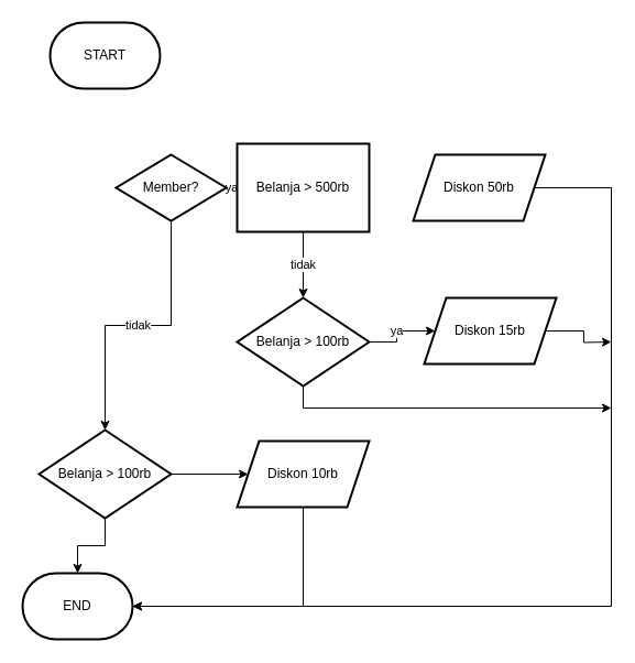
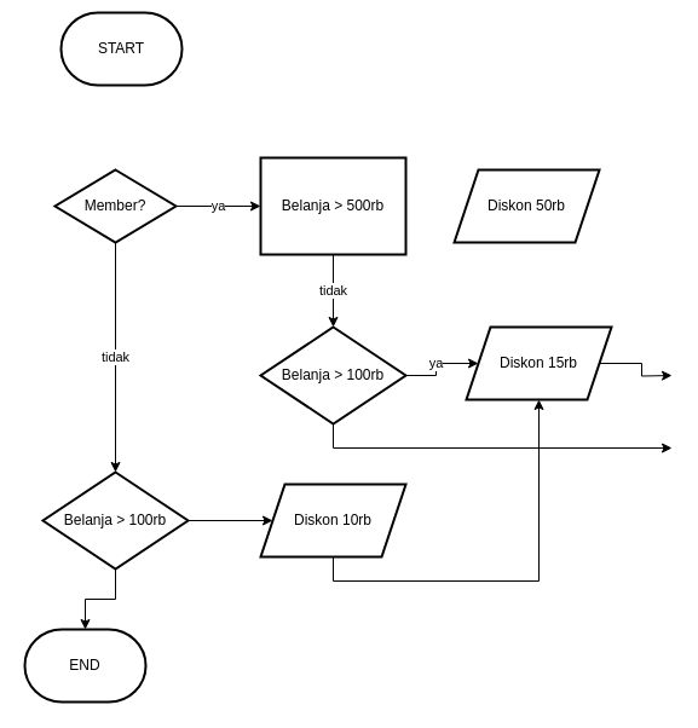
  <mxCell id="0" />
  <mxCell id="1" parent="0" />
- <mxCell id="2" value="START" style="strokeWidth=2;html=1;shape=mxgraph.flowchart.terminator;whiteSpace=wrap;" parent="1" vertex="1"><mxGeometry x="45" y="20" width="100" height="60" as="geometry" /></mxCell>
+ <mxCell id="2" value="START" style="strokeWidth=2;html=1;shape=mxgraph.flowchart.terminator;whiteSpace=wrap;" parent="1" vertex="1"><mxGeometry x="50" y="10" width="100" height="60" as="geometry" /></mxCell>
  <mxCell id="3" value="ya" style="edgeStyle=orthogonalEdgeStyle;rounded=0;orthogonalLoop=1;jettySize=auto;html=1;" parent="1" source="5" target="7" edge="1"><mxGeometry relative="1" as="geometry" /></mxCell>
  <mxCell id="4" value="tidak" style="edgeStyle=orthogonalEdgeStyle;rounded=0;orthogonalLoop=1;jettySize=auto;html=1;" parent="1" source="5" target="12" edge="1"><mxGeometry relative="1" as="geometry" /></mxCell>
- <mxCell id="5" value="Member?" style="rhombus;whiteSpace=wrap;html=1;strokeWidth=2;" parent="1" vertex="1"><mxGeometry x="105" y="140" width="100" height="60" as="geometry" /></mxCell>
+ <mxCell id="5" value="Member?" style="rhombus;whiteSpace=wrap;html=1;strokeWidth=2;" parent="1" vertex="1"><mxGeometry x="45" y="140" width="100" height="60" as="geometry" /></mxCell>
  <mxCell id="6" value="tidak" style="edgeStyle=orthogonalEdgeStyle;rounded=0;orthogonalLoop=1;jettySize=auto;html=1;" parent="1" source="7" target="15" edge="1"><mxGeometry relative="1" as="geometry" /></mxCell>
  <mxCell id="7" value="Belanja &amp;gt; 500rb" style="whiteSpace=wrap;html=1;strokeWidth=2;rounded=0;" parent="1" vertex="1"><mxGeometry x="215" y="130" width="120" height="80" as="geometry" /></mxCell>
- <mxCell id="8" style="edgeStyle=orthogonalEdgeStyle;rounded=0;orthogonalLoop=1;jettySize=auto;html=1;exitX=1;exitY=0.5;exitDx=0;exitDy=0;entryX=1;entryY=0.5;entryDx=0;entryDy=0;entryPerimeter=0;" parent="1" source="9" edge="1" target="19"><mxGeometry relative="1" as="geometry"><mxPoint x="145" y="570" as="targetPoint" /><Array as="points"><mxPoint x="555" y="170" /><mxPoint x="555" y="550" /></Array></mxGeometry></mxCell>
  <mxCell id="9" value="Diskon 50rb" style="shape=parallelogram;perimeter=parallelogramPerimeter;whiteSpace=wrap;html=1;fixedSize=1;strokeWidth=2;" parent="1" vertex="1"><mxGeometry x="375" y="140" width="120" height="60" as="geometry" /></mxCell>
  <mxCell id="10" value="" style="edgeStyle=orthogonalEdgeStyle;rounded=0;orthogonalLoop=1;jettySize=auto;html=1;" parent="1" source="12" target="18" edge="1"><mxGeometry relative="1" as="geometry" /></mxCell>
  <mxCell id="11" value="" style="edgeStyle=orthogonalEdgeStyle;rounded=0;orthogonalLoop=1;jettySize=auto;html=1;" parent="1" source="12" target="19" edge="1"><mxGeometry relative="1" as="geometry" /></mxCell>
  <mxCell id="12" value="Belanja &amp;gt; 100rb" style="rhombus;whiteSpace=wrap;html=1;strokeWidth=2;" parent="1" vertex="1"><mxGeometry x="35" y="390" width="120" height="80" as="geometry" /></mxCell>
  <mxCell id="13" value="ya" style="edgeStyle=orthogonalEdgeStyle;rounded=0;orthogonalLoop=1;jettySize=auto;html=1;" parent="1" source="15" target="17" edge="1"><mxGeometry relative="1" as="geometry" /></mxCell>
  <mxCell id="14" style="edgeStyle=orthogonalEdgeStyle;rounded=0;orthogonalLoop=1;jettySize=auto;html=1;exitX=0.5;exitY=1;exitDx=0;exitDy=0;" parent="1" source="15" edge="1"><mxGeometry relative="1" as="geometry"><mxPoint x="555" y="370" as="targetPoint" /><Array as="points"><mxPoint x="275" y="370" /></Array></mxGeometry></mxCell>
  <mxCell id="15" value="Belanja &amp;gt; 100rb" style="rhombus;whiteSpace=wrap;html=1;strokeWidth=2;" parent="1" vertex="1"><mxGeometry x="215" y="270" width="120" height="80" as="geometry" /></mxCell>
  <mxCell id="16" style="edgeStyle=orthogonalEdgeStyle;rounded=0;orthogonalLoop=1;jettySize=auto;html=1;exitX=1;exitY=0.5;exitDx=0;exitDy=0;" parent="1" source="17" edge="1"><mxGeometry relative="1" as="geometry"><mxPoint x="555" y="310" as="targetPoint" /></mxGeometry></mxCell>
  <mxCell id="17" value="Diskon 15rb&lt;br&gt;" style="shape=parallelogram;perimeter=parallelogramPerimeter;whiteSpace=wrap;html=1;fixedSize=1;strokeWidth=2;" parent="1" vertex="1"><mxGeometry x="385" y="270" width="120" height="60" as="geometry" /></mxCell>
  <mxCell id="18" value="Diskon 10rb" style="shape=parallelogram;perimeter=parallelogramPerimeter;whiteSpace=wrap;html=1;fixedSize=1;strokeWidth=2;" parent="1" vertex="1"><mxGeometry x="215" y="400" width="120" height="60" as="geometry" /></mxCell>
  <mxCell id="19" value="END" style="strokeWidth=2;html=1;shape=mxgraph.flowchart.terminator;whiteSpace=wrap;" parent="1" vertex="1"><mxGeometry x="20" y="520" width="100" height="60" as="geometry" /></mxCell>
- <mxCell id="20" style="edgeStyle=orthogonalEdgeStyle;rounded=0;orthogonalLoop=1;jettySize=auto;html=1;exitX=0.5;exitY=1;exitDx=0;exitDy=0;entryX=1;entryY=0.5;entryDx=0;entryDy=0;entryPerimeter=0;" parent="1" source="18" target="19" edge="1"><mxGeometry relative="1" as="geometry" /></mxCell>
+ <mxCell id="20" style="edgeStyle=orthogonalEdgeStyle;rounded=0;orthogonalLoop=1;jettySize=auto;html=1;exitX=0.5;exitY=1;exitDx=0;exitDy=0;" parent="1" source="18" target="17" edge="1"><mxGeometry relative="1" as="geometry" /></mxCell>
